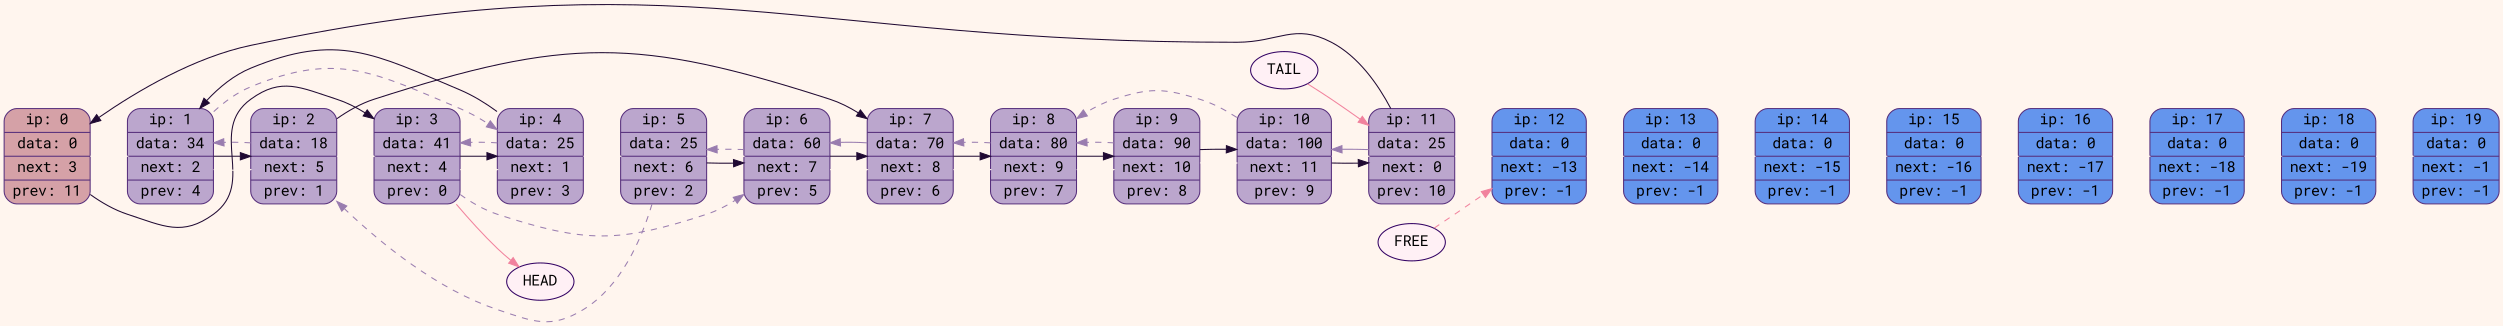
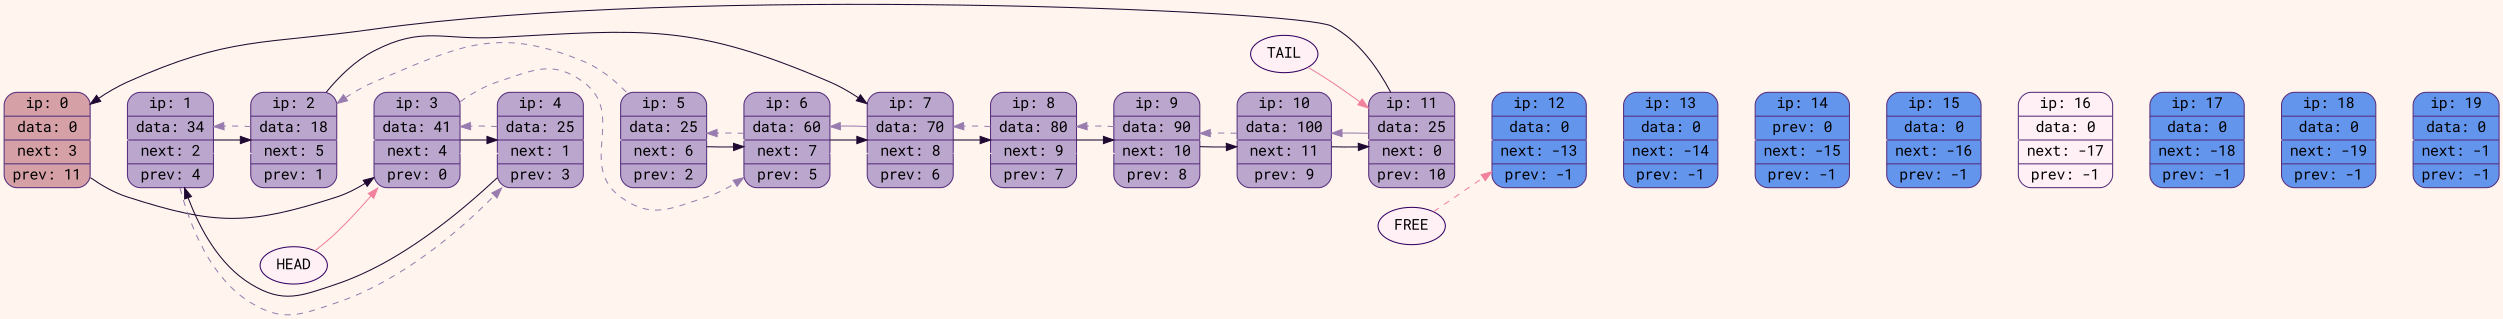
  digraph {
    bgcolor="#fff5ee"
    fontname="Roboto Mono"
    rankdir=LR
    slipnes=ortho
    node [color="#552d7b" fillcolor="#bba6cd" fontname="Roboto Mono" fontsize=14 shape=record style="filled,rounded"]
    edge [color="#fff5ee" fontname="Roboto Mono" fontsize=22 slipnes=ortho]
    n1 [fillcolor="#d5a1a7" label="                                                ip:   0 |                                                data: 0 |                                                next: 3 |                                                prev: 11"]
    n2 [label="                                                ip:   1 |                                                data: 34 |                                                next: 2 |                                                prev: 4"]
    n3 [label="                                                ip:   3 |                                                data: 41 |                                                next: 4 |                                                prev: 0"]
    n4 [label="                                                ip:   2 |                                                data: 18 |                                                next: 5 |                                                prev: 1"]
    n5 [label="                                                ip:   4 |                                                data: 25 |                                                next: 1 |                                                prev: 3"]
    n6 [label="                                                ip:   6 |                                                data: 60 |                                                next: 7 |                                                prev: 5"]
    n7 [label="                                                ip:   11 |                                                data: 25 |                                                next: 0 |                                                prev: 10"]
    n8 [label="                                                ip:   10 |                                                data: 100 |                                                next: 11 |                                                prev: 9"]
    n9 [fillcolor="#6495ed" label="                                                ip:   12 |                                                data: 0 |                                                next: -13 |                                                prev: -1"]
    n10 [label="                                                ip:   7 |                                                data: 70 |                                                next: 8 |                                                prev: 6"]
    n11 [label="                                                ip:   5 |                                                data: 25 |                                                next: 6 |                                                prev: 2"]
    n12 [label="                                                ip:   8 |                                                data: 80 |                                                next: 9 |                                                prev: 7"]
    n13 [label="                                                ip:   9 |                                                data: 90 |                                                next: 10 |                                                prev: 8"]
    n14 [fillcolor="#6495ed" label="                                                ip:   13 |                                                data: 0 |                                                next: -14 |                                                prev: -1"]
-   n15 [fillcolor="#6495ed" label="                                                ip:   14 |                                                data: 0 |                                                next: -15 |                                                prev: -1"]
+   n15 [fillcolor="#6495ed" label="                                                ip:   14 |                                                prev: 0 |                                                next: -15 |                                                prev: -1"]
    n16 [fillcolor="#6495ed" label="                                                ip:   15 |                                                data: 0 |                                                next: -16 |                                                prev: -1"]
-   n17 [fillcolor="#6495ed" label="                                                ip:   16 |                                                data: 0 |                                                next: -17 |                                                prev: -1"]
+   n17 [fillcolor="#fff0f5" label="                                                ip:   16 |                                                data: 0 |                                                next: -17 |                                                prev: -1"]
    n18 [fillcolor="#6495ed" label="                                                ip:   17 |                                                data: 0 |                                                next: -18 |                                                prev: -1"]
    n19 [fillcolor="#6495ed" label="                                                ip:   18 |                                                data: 0 |                                                next: -19 |                                                prev: -1"]
    n20 [fillcolor="#6495ed" label="                                                ip:   19 |                                                data: 0 |                                                next: -1 |                                                prev: -1"]
    n21 [color="#310062" fillcolor="#fff0f5" label=HEAD shape=oval style=filled]
    n22 [color="#310062" fillcolor="#fff0f5" label=TAIL shape=oval style=filled]
    n23 [color="#310062" fillcolor="#fff0f5" label=FREE shape=oval style=filled]
    n1 -> n2 [weight=1000000 slipnes=""]
    n1 -> n3 [color="#1f0932" constraint=false]
    n2 -> n4 [weight=1000000 slipnes=""]
    n2 -> n4 [color="#1f0932" constraint=false]
    n2 -> n5 [color="#997caf" style=dashed]
    n3 -> n5 [weight=1000000 slipnes=""]
    n3 -> n5 [color="#1f0932" constraint=false]
    n3 -> n6 [color="#997caf" style=dashed]
    n4 -> n2 [color="#997caf" style=dashed]
    n4 -> n3 [weight=1000000 slipnes=""]
    n4 -> n10 [color="#1f0932" constraint=false]
    n5 -> n2 [color="#1f0932" constraint=false]
    n5 -> n3 [color="#997caf" style=dashed]
    n5 -> n11 [weight=1000000 slipnes=""]
    n6 -> n10 [weight=1000000 slipnes=""]
    n6 -> n10 [color="#1f0932" constraint=false]
    n6 -> n11 [color="#997caf" style=dashed]
    n7 -> n1 [color="#1f0932" constraint=false]
    n7 -> n8 [color="#997caf" style=solid]
    n7 -> n9 [weight=1000000 slipnes=""]
    n8 -> n7 [weight=1000000 slipnes=""]
    n8 -> n7 [color="#1f0932" constraint=false]
-   n8 -> n12 [color="#997caf" style=dashed]
+   n8 -> n13 [color="#997caf" style=dashed]
    n9 -> n14 [weight=1000000 slipnes=""]
    n10 -> n6 [color="#997caf" style=solid]
    n10 -> n12 [weight=1000000 slipnes=""]
    n10 -> n12 [color="#1f0932" constraint=false]
    n11 -> n4 [color="#997caf" style=dashed]
    n11 -> n6 [weight=1000000 slipnes=""]
    n11 -> n6 [color="#1f0932" constraint=false]
    n12 -> n10 [color="#997caf" style=dashed]
    n12 -> n13 [weight=1000000 slipnes=""]
    n12 -> n13 [color="#1f0932" constraint=false]
    n13 -> n8 [weight=1000000 slipnes=""]
    n13 -> n8 [color="#1f0932" constraint=false]
    n13 -> n12 [color="#997caf" style=dashed]
    n14 -> n15 [weight=1000000 slipnes=""]
    n15 -> n16 [weight=1000000 slipnes=""]
    n16 -> n17 [weight=1000000 slipnes=""]
    n17 -> n18 [weight=1000000 slipnes=""]
    n18 -> n19 [weight=1000000 slipnes=""]
    n19 -> n20 [weight=1000000 slipnes=""]
-   n3 -> n21 [color="#f1829d" slipnes=""]
+   n21 -> n3 [color="#f1829d" slipnes=""]
    n22 -> n7 [color="#f1829d" slipnes=""]
    n23 -> n9 [color="#f1829d" style=dashed slipnes=""]
  }
